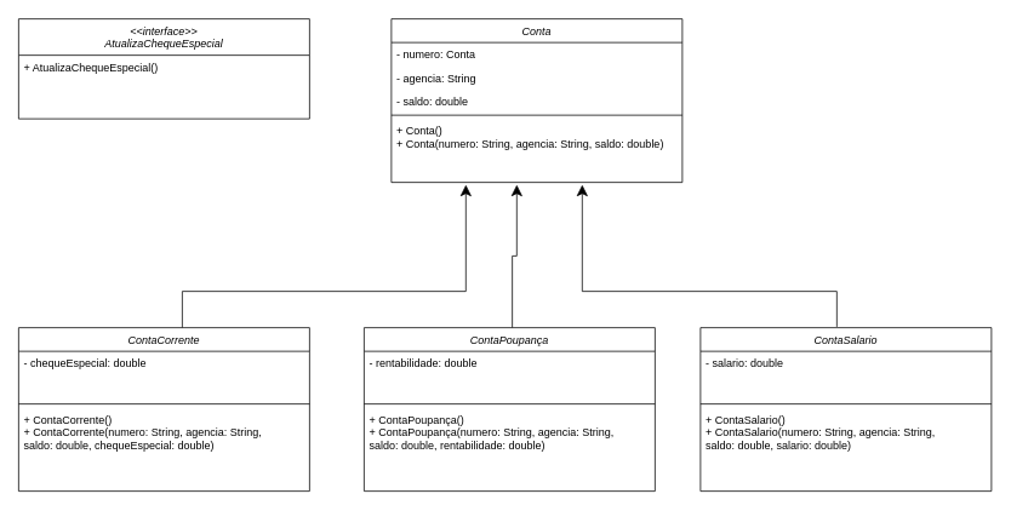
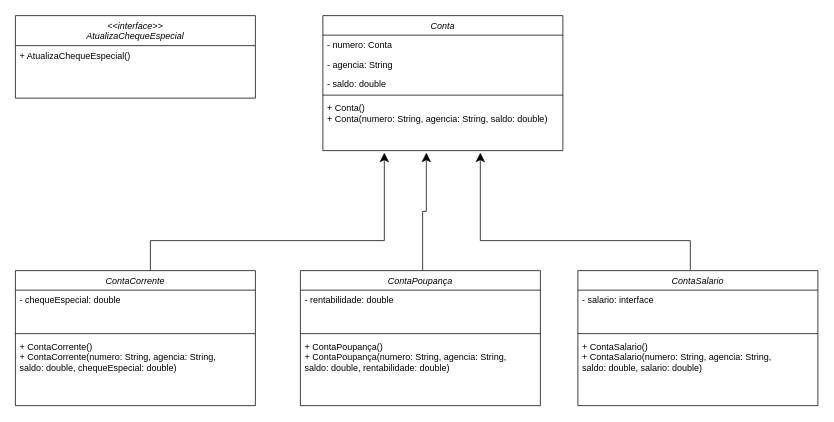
  <mxCell id="0" />
  <mxCell id="1" parent="0" />
  <mxCell id="2" value="Conta" style="swimlane;fontStyle=2;align=center;verticalAlign=top;childLayout=stackLayout;horizontal=1;startSize=26;horizontalStack=0;resizeParent=1;resizeLast=0;collapsible=1;marginBottom=0;rounded=0;shadow=0;strokeWidth=1;" parent="1" vertex="1"><mxGeometry x="430" y="20" width="320" height="180" as="geometry"><mxRectangle x="230" y="140" width="160" height="26" as="alternateBounds" /></mxGeometry></mxCell>
  <mxCell id="3" value="- numero: Conta" style="text;align=left;verticalAlign=top;spacingLeft=4;spacingRight=4;overflow=hidden;rotatable=0;points=[[0,0.5],[1,0.5]];portConstraint=eastwest;" parent="2" vertex="1"><mxGeometry y="26" width="320" height="26" as="geometry" /></mxCell>
  <mxCell id="4" value="- agencia: String" style="text;align=left;verticalAlign=top;spacingLeft=4;spacingRight=4;overflow=hidden;rotatable=0;points=[[0,0.5],[1,0.5]];portConstraint=eastwest;rounded=0;shadow=0;html=0;" parent="2" vertex="1"><mxGeometry y="52" width="320" height="26" as="geometry" /></mxCell>
  <mxCell id="5" value="- saldo: double" style="text;align=left;verticalAlign=top;spacingLeft=4;spacingRight=4;overflow=hidden;rotatable=0;points=[[0,0.5],[1,0.5]];portConstraint=eastwest;rounded=0;shadow=0;html=0;" parent="2" vertex="1"><mxGeometry y="78" width="320" height="24" as="geometry" /></mxCell>
  <mxCell id="6" value="" style="line;html=1;strokeWidth=1;align=left;verticalAlign=middle;spacingTop=-1;spacingLeft=3;spacingRight=3;rotatable=0;labelPosition=right;points=[];portConstraint=eastwest;" parent="2" vertex="1"><mxGeometry y="102" width="320" height="8" as="geometry" /></mxCell>
  <mxCell id="7" value="+ Conta()&#10;+ Conta(numero: String, agencia: String, saldo: double)" style="text;align=left;verticalAlign=top;spacingLeft=4;spacingRight=4;overflow=hidden;rotatable=0;points=[[0,0.5],[1,0.5]];portConstraint=eastwest;" parent="2" vertex="1"><mxGeometry y="110" width="320" height="70" as="geometry" /></mxCell>
  <mxCell id="8" value="" style="endArrow=classic;endSize=10;endFill=1;shadow=0;strokeWidth=1;rounded=0;edgeStyle=elbowEdgeStyle;elbow=vertical;entryX=0.256;entryY=1.038;entryDx=0;entryDy=0;entryPerimeter=0;" parent="1" target="7" edge="1"><mxGeometry width="160" relative="1" as="geometry"><mxPoint x="200" y="360" as="sourcePoint" /><mxPoint x="360" y="203" as="targetPoint" /><Array as="points"><mxPoint x="360" y="320" /><mxPoint x="370" y="300" /></Array></mxGeometry></mxCell>
  <mxCell id="9" value="" style="endArrow=classic;endSize=10;endFill=1;shadow=0;strokeWidth=1;rounded=0;edgeStyle=elbowEdgeStyle;elbow=vertical;entryX=0.656;entryY=1.038;entryDx=0;entryDy=0;entryPerimeter=0;exitX=0.581;exitY=-0.007;exitDx=0;exitDy=0;exitPerimeter=0;" parent="1" target="7" edge="1"><mxGeometry width="160" relative="1" as="geometry"><mxPoint x="919.96" y="359.034" as="sourcePoint" /><mxPoint x="574" y="270" as="targetPoint" /><Array as="points"><mxPoint x="770" y="320" /><mxPoint x="590" y="300" /><mxPoint x="580" y="300" /><mxPoint x="580" y="300" /><mxPoint x="840" y="300" /></Array></mxGeometry></mxCell>
  <mxCell id="10" value="" style="endArrow=classic;endSize=10;endFill=1;shadow=0;strokeWidth=1;rounded=0;edgeStyle=elbowEdgeStyle;elbow=vertical;entryX=0.431;entryY=1.038;entryDx=0;entryDy=0;entryPerimeter=0;" parent="1" target="7" edge="1"><mxGeometry width="160" relative="1" as="geometry"><mxPoint x="563" y="360" as="sourcePoint" /><mxPoint x="550" y="269.998" as="targetPoint" /><Array as="points" /></mxGeometry></mxCell>
  <mxCell id="11" value="ContaCorrente" style="swimlane;fontStyle=2;align=center;verticalAlign=top;childLayout=stackLayout;horizontal=1;startSize=26;horizontalStack=0;resizeParent=1;resizeLast=0;collapsible=1;marginBottom=0;rounded=0;shadow=0;strokeWidth=1;" parent="1" vertex="1"><mxGeometry x="20" y="360" width="320" height="180" as="geometry"><mxRectangle x="230" y="140" width="160" height="26" as="alternateBounds" /></mxGeometry></mxCell>
  <mxCell id="12" value="- chequeEspecial: double" style="text;align=left;verticalAlign=top;spacingLeft=4;spacingRight=4;overflow=hidden;rotatable=0;points=[[0,0.5],[1,0.5]];portConstraint=eastwest;" parent="11" vertex="1"><mxGeometry y="26" width="320" height="54" as="geometry" /></mxCell>
  <mxCell id="13" value="" style="line;html=1;strokeWidth=1;align=left;verticalAlign=middle;spacingTop=-1;spacingLeft=3;spacingRight=3;rotatable=0;labelPosition=right;points=[];portConstraint=eastwest;" parent="11" vertex="1"><mxGeometry y="80" width="320" height="8" as="geometry" /></mxCell>
  <mxCell id="14" value="+ ContaCorrente()&#10;+ ContaCorrente(numero: String, agencia: String, &#10;saldo: double, chequeEspecial: double)" style="text;align=left;verticalAlign=top;spacingLeft=4;spacingRight=4;overflow=hidden;rotatable=0;points=[[0,0.5],[1,0.5]];portConstraint=eastwest;" parent="11" vertex="1"><mxGeometry y="88" width="320" height="70" as="geometry" /></mxCell>
  <mxCell id="15" value="ContaPoupança" style="swimlane;fontStyle=2;align=center;verticalAlign=top;childLayout=stackLayout;horizontal=1;startSize=26;horizontalStack=0;resizeParent=1;resizeLast=0;collapsible=1;marginBottom=0;rounded=0;shadow=0;strokeWidth=1;" parent="1" vertex="1"><mxGeometry x="400" y="360" width="320" height="180" as="geometry"><mxRectangle x="230" y="140" width="160" height="26" as="alternateBounds" /></mxGeometry></mxCell>
  <mxCell id="16" value="- rentabilidade: double" style="text;align=left;verticalAlign=top;spacingLeft=4;spacingRight=4;overflow=hidden;rotatable=0;points=[[0,0.5],[1,0.5]];portConstraint=eastwest;" parent="15" vertex="1"><mxGeometry y="26" width="320" height="54" as="geometry" /></mxCell>
  <mxCell id="17" value="" style="line;html=1;strokeWidth=1;align=left;verticalAlign=middle;spacingTop=-1;spacingLeft=3;spacingRight=3;rotatable=0;labelPosition=right;points=[];portConstraint=eastwest;" parent="15" vertex="1"><mxGeometry y="80" width="320" height="8" as="geometry" /></mxCell>
  <mxCell id="18" value="+ ContaPoupança()&#10;+ ContaPoupança(numero: String, agencia: String, &#10;saldo: double, rentabilidade: double)" style="text;align=left;verticalAlign=top;spacingLeft=4;spacingRight=4;overflow=hidden;rotatable=0;points=[[0,0.5],[1,0.5]];portConstraint=eastwest;" parent="15" vertex="1"><mxGeometry y="88" width="320" height="70" as="geometry" /></mxCell>
  <mxCell id="19" value="ContaSalario" style="swimlane;fontStyle=2;align=center;verticalAlign=top;childLayout=stackLayout;horizontal=1;startSize=26;horizontalStack=0;resizeParent=1;resizeLast=0;collapsible=1;marginBottom=0;rounded=0;shadow=0;strokeWidth=1;" parent="1" vertex="1"><mxGeometry x="770" y="360" width="320" height="180" as="geometry"><mxRectangle x="230" y="140" width="160" height="26" as="alternateBounds" /></mxGeometry></mxCell>
- <mxCell id="20" value="- salario: double" style="text;align=left;verticalAlign=top;spacingLeft=4;spacingRight=4;overflow=hidden;rotatable=0;points=[[0,0.5],[1,0.5]];portConstraint=eastwest;" parent="19" vertex="1"><mxGeometry y="26" width="320" height="54" as="geometry" /></mxCell>
+ <mxCell id="20" value="- salario: interface" style="text;align=left;verticalAlign=top;spacingLeft=4;spacingRight=4;overflow=hidden;rotatable=0;points=[[0,0.5],[1,0.5]];portConstraint=eastwest;" parent="19" vertex="1"><mxGeometry y="26" width="320" height="54" as="geometry" /></mxCell>
  <mxCell id="21" value="" style="line;html=1;strokeWidth=1;align=left;verticalAlign=middle;spacingTop=-1;spacingLeft=3;spacingRight=3;rotatable=0;labelPosition=right;points=[];portConstraint=eastwest;" parent="19" vertex="1"><mxGeometry y="80" width="320" height="8" as="geometry" /></mxCell>
  <mxCell id="22" value="+ ContaSalario()&#10;+ ContaSalario(numero: String, agencia: String, &#10;saldo: double, salario: double)" style="text;align=left;verticalAlign=top;spacingLeft=4;spacingRight=4;overflow=hidden;rotatable=0;points=[[0,0.5],[1,0.5]];portConstraint=eastwest;" parent="19" vertex="1"><mxGeometry y="88" width="320" height="70" as="geometry" /></mxCell>
  <mxCell id="23" value="&lt;&lt;interface&gt;&gt;&#10;AtualizaChequeEspecial" style="swimlane;fontStyle=2;align=center;verticalAlign=top;childLayout=stackLayout;horizontal=1;startSize=40;horizontalStack=0;resizeParent=1;resizeLast=0;collapsible=1;marginBottom=0;rounded=0;shadow=0;strokeWidth=1;" vertex="1" parent="1"><mxGeometry x="20" y="20" width="320" height="110" as="geometry"><mxRectangle x="230" y="140" width="160" height="26" as="alternateBounds" /></mxGeometry></mxCell>
  <mxCell id="24" value="+ AtualizaChequeEspecial()" style="text;align=left;verticalAlign=top;spacingLeft=4;spacingRight=4;overflow=hidden;rotatable=0;points=[[0,0.5],[1,0.5]];portConstraint=eastwest;" vertex="1" parent="23"><mxGeometry y="40" width="320" height="70" as="geometry" /></mxCell>
